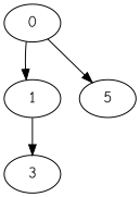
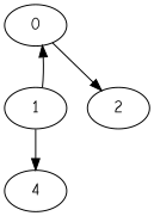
  digraph {
    fontname="Comic Neue"
    node [Weight=10 fontname="Comic Neue"]
    edge [Weight=15 fontname="Comic Neue"]
    0 [Weight=5]
    1
-   2 [label=5]
-   3
-   0 -> 1
+   2
+   3 [label=4]
+   1 -> 0
    0 -> 2
    1 -> 3
  }
